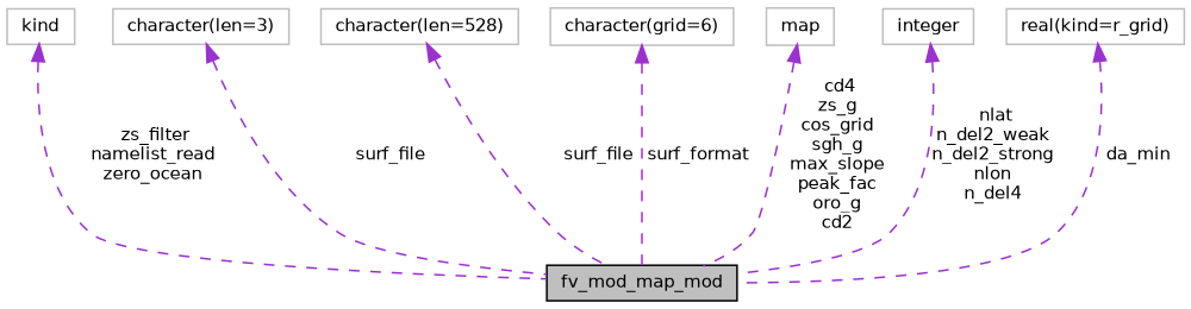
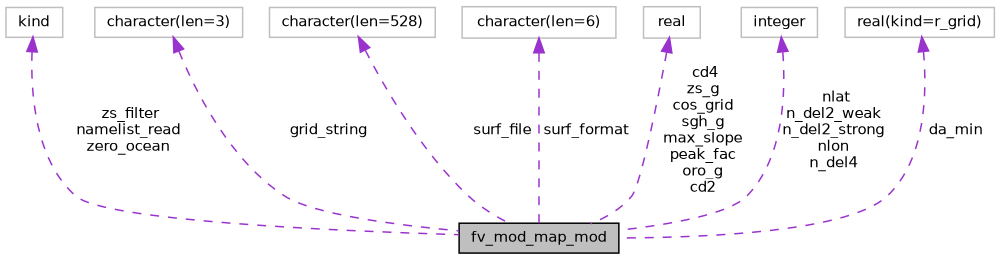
  digraph {
    rankdir=TB
    node [color=grey75 fillcolor=white fontname=Helvetica fontsize=10 shape=record style=filled]
    edge [color=darkorchid3 dir=back fontname=Helvetica fontsize=10 labelfontname=Helvetica labelfontsize=10 style=dashed]
    n1 [color=black fillcolor=grey75 fontcolor=black height=0.2 label=fv_mod_map_mod width=0.4]
    n2 [height=0.2 label=kind width=0.4]
    n3 [height=0.2 label="character(len=3)" width=0.4]
    n4 [height=0.2 label="character(len=528)" width=0.4]
-   n5 [height=0.2 label="character(grid=6)" width=0.4]
-   n6 [height=0.2 label=map width=0.4]
+   n5 [height=0.2 label="character(len=6)" width=0.4]
+   n6 [height=0.2 label=real width=0.4]
    n7 [height=0.2 label=integer width=0.4]
    n8 [height=0.2 label="real(kind=r_grid)" width=0.4]
    n2 -> n1 [label=" zs_filter\nnamelist_read\nzero_ocean"]
-   n3 -> n1 [label=" surf_file"]
+   n3 -> n1 [label=" grid_string"]
    n4 -> n1 [label=" surf_file"]
    n5 -> n1 [label=" surf_format"]
    n6 -> n1 [label=" cd4\nzs_g\ncos_grid\nsgh_g\nmax_slope\npeak_fac\noro_g\ncd2"]
    n7 -> n1 [label=" nlat\nn_del2_weak\nn_del2_strong\nnlon\nn_del4"]
    n8 -> n1 [label=" da_min"]
  }
